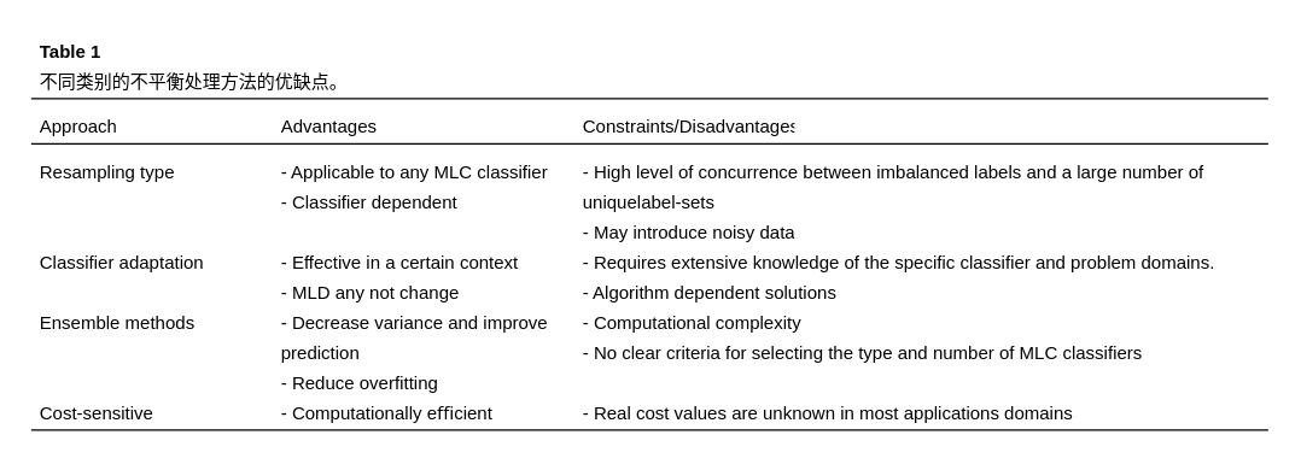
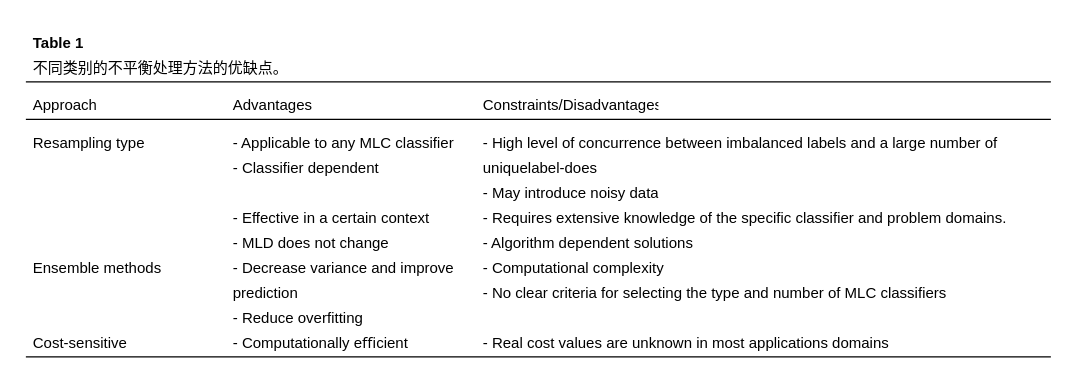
  <mxCell id="0" />
  <mxCell id="1" parent="0" />
  <mxCell id="2" value="" style="line;strokeWidth=1;rotatable=0;dashed=0;labelPosition=right;align=left;verticalAlign=middle;spacingTop=0;spacingLeft=6;points=[];portConstraint=eastwest;gradientColor=#FFFFFF;gradientDirection=north;" vertex="1" parent="1"><mxGeometry y="60" width="820" height="10" as="geometry" x="20" /></mxCell>
  <mxCell id="3" value="Approach" style="text;strokeColor=none;fillColor=none;spacingLeft=4;spacingRight=4;overflow=hidden;rotatable=0;points=[[0,0.5],[1,0.5]];portConstraint=eastwest;fontSize=12;" vertex="1" parent="1"><mxGeometry y="70" width="60" height="30" as="geometry" x="20" /></mxCell>
  <mxCell id="4" value="Advantages" style="text;strokeColor=none;fillColor=none;spacingLeft=4;spacingRight=4;overflow=hidden;rotatable=0;points=[[0,0.5],[1,0.5]];portConstraint=eastwest;fontSize=12;" vertex="1" parent="1"><mxGeometry x="180" y="70" width="80" height="30" as="geometry" /></mxCell>
  <mxCell id="5" value="Constraints/Disadvantages" style="text;strokeColor=none;fillColor=none;spacingLeft=4;spacingRight=4;overflow=hidden;rotatable=0;points=[[0,0.5],[1,0.5]];portConstraint=eastwest;fontSize=12;" vertex="1" parent="1"><mxGeometry x="380" y="70" width="150" height="30" as="geometry" /></mxCell>
  <mxCell id="6" value="" style="line;strokeWidth=1;rotatable=0;dashed=0;labelPosition=right;align=left;verticalAlign=middle;spacingTop=0;spacingLeft=6;points=[];portConstraint=eastwest;gradientColor=#FFFFFF;gradientDirection=north;" vertex="1" parent="1"><mxGeometry y="90" width="820" height="10" as="geometry" x="20" /></mxCell>
  <mxCell id="7" value="Resampling type" style="text;strokeColor=none;fillColor=none;spacingLeft=4;spacingRight=4;overflow=hidden;rotatable=0;points=[[0,0.5],[1,0.5]];portConstraint=eastwest;fontSize=12;" vertex="1" parent="1"><mxGeometry y="100" width="130" height="30" as="geometry" x="20" /></mxCell>
  <mxCell id="8" value="- Applicable to any MLC classiﬁer" style="text;strokeColor=none;fillColor=none;spacingLeft=4;spacingRight=4;overflow=hidden;rotatable=0;points=[[0,0.5],[1,0.5]];portConstraint=eastwest;fontSize=12;" vertex="1" parent="1"><mxGeometry x="180" y="100" width="190" height="30" as="geometry" /></mxCell>
  <mxCell id="9" value="- Classiﬁer dependent" style="text;strokeColor=none;fillColor=none;spacingLeft=4;spacingRight=4;overflow=hidden;rotatable=0;points=[[0,0.5],[1,0.5]];portConstraint=eastwest;fontSize=12;" vertex="1" parent="1"><mxGeometry x="180" y="120" width="140" height="30" as="geometry" /></mxCell>
  <mxCell id="10" value="- High level of concurrence between imbalanced labels and a large number of &#10;&#10;" style="text;strokeColor=none;fillColor=none;spacingLeft=4;spacingRight=4;overflow=hidden;rotatable=0;points=[[0,0.5],[1,0.5]];portConstraint=eastwest;fontSize=12;spacing=2;spacingBottom=0;" vertex="1" parent="1"><mxGeometry x="380" y="100" width="460" height="30" as="geometry" /></mxCell>
- <mxCell id="11" value="uniquelabel-sets" style="text;strokeColor=none;fillColor=none;spacingLeft=4;spacingRight=4;overflow=hidden;rotatable=0;points=[[0,0.5],[1,0.5]];portConstraint=eastwest;fontSize=12;" vertex="1" parent="1"><mxGeometry x="380" y="120" width="180" height="30" as="geometry" /></mxCell>
+ <mxCell id="11" value="uniquelabel-does" style="text;strokeColor=none;fillColor=none;spacingLeft=4;spacingRight=4;overflow=hidden;rotatable=0;points=[[0,0.5],[1,0.5]];portConstraint=eastwest;fontSize=12;" vertex="1" parent="1"><mxGeometry x="380" y="120" width="180" height="30" as="geometry" /></mxCell>
  <mxCell id="12" value="- May introduce noisy data" style="text;strokeColor=none;fillColor=none;spacingLeft=4;spacingRight=4;overflow=hidden;rotatable=0;points=[[0,0.5],[1,0.5]];portConstraint=eastwest;fontSize=12;" vertex="1" parent="1"><mxGeometry x="380" y="140" width="150" height="30" as="geometry" /></mxCell>
- <mxCell id="13" value="Classiﬁer adaptation" style="text;strokeColor=none;fillColor=none;spacingLeft=4;spacingRight=4;overflow=hidden;rotatable=0;points=[[0,0.5],[1,0.5]];portConstraint=eastwest;fontSize=12;" vertex="1" parent="1"><mxGeometry y="160" width="120" height="30" as="geometry" x="20" /></mxCell>
  <mxCell id="14" value="- Effective in a certain context" style="text;strokeColor=none;fillColor=none;spacingLeft=4;spacingRight=4;overflow=hidden;rotatable=0;points=[[0,0.5],[1,0.5]];portConstraint=eastwest;fontSize=12;" vertex="1" parent="1"><mxGeometry x="180" y="160" width="180" height="30" as="geometry" /></mxCell>
- <mxCell id="15" value="- MLD any not change" style="text;strokeColor=none;fillColor=none;spacingLeft=4;spacingRight=4;overflow=hidden;rotatable=0;points=[[0,0.5],[1,0.5]];portConstraint=eastwest;fontSize=12;" vertex="1" parent="1"><mxGeometry x="180" y="180" width="140" height="30" as="geometry" /></mxCell>
+ <mxCell id="15" value="- MLD does not change" style="text;strokeColor=none;fillColor=none;spacingLeft=4;spacingRight=4;overflow=hidden;rotatable=0;points=[[0,0.5],[1,0.5]];portConstraint=eastwest;fontSize=12;" vertex="1" parent="1"><mxGeometry x="180" y="180" width="140" height="30" as="geometry" /></mxCell>
  <mxCell id="16" value="- Requires extensive knowledge of the speciﬁc classiﬁer and problem domains.&#10;&#10;" style="text;strokeColor=none;fillColor=none;spacingLeft=4;spacingRight=4;overflow=hidden;rotatable=0;points=[[0,0.5],[1,0.5]];portConstraint=eastwest;fontSize=12;" vertex="1" parent="1"><mxGeometry x="380" y="160" width="460" height="30" as="geometry" /></mxCell>
  <mxCell id="17" value="- Algorithm dependent solutions" style="text;strokeColor=none;fillColor=none;spacingLeft=4;spacingRight=4;overflow=hidden;rotatable=0;points=[[0,0.5],[1,0.5]];portConstraint=eastwest;fontSize=12;" vertex="1" parent="1"><mxGeometry x="380" y="180" width="200" height="30" as="geometry" /></mxCell>
  <mxCell id="18" value="Ensemble methods" style="text;strokeColor=none;fillColor=none;spacingLeft=4;spacingRight=4;overflow=hidden;rotatable=0;points=[[0,0.5],[1,0.5]];portConstraint=eastwest;fontSize=12;" vertex="1" parent="1"><mxGeometry y="200" width="120" height="30" as="geometry" x="20" /></mxCell>
  <mxCell id="19" value="- Decrease variance and improve" style="text;strokeColor=none;fillColor=none;spacingLeft=4;spacingRight=4;overflow=hidden;rotatable=0;points=[[0,0.5],[1,0.5]];portConstraint=eastwest;fontSize=12;" vertex="1" parent="1"><mxGeometry x="180" y="200" width="190" height="30" as="geometry" /></mxCell>
  <mxCell id="20" value="prediction" style="text;strokeColor=none;fillColor=none;spacingLeft=4;spacingRight=4;overflow=hidden;rotatable=0;points=[[0,0.5],[1,0.5]];portConstraint=eastwest;fontSize=12;" vertex="1" parent="1"><mxGeometry x="180" y="220" width="70" height="30" as="geometry" /></mxCell>
  <mxCell id="21" value="- Computational complexity" style="text;strokeColor=none;fillColor=none;spacingLeft=4;spacingRight=4;overflow=hidden;rotatable=0;points=[[0,0.5],[1,0.5]];portConstraint=eastwest;fontSize=12;" vertex="1" parent="1"><mxGeometry x="380" y="200" width="160" height="30" as="geometry" /></mxCell>
  <mxCell id="22" value="- No clear criteria for selecting the type and number of MLC classiﬁers" style="text;strokeColor=none;fillColor=none;spacingLeft=4;spacingRight=4;overflow=hidden;rotatable=0;points=[[0,0.5],[1,0.5]];portConstraint=eastwest;fontSize=12;" vertex="1" parent="1"><mxGeometry x="380" y="220" width="440" height="30" as="geometry" /></mxCell>
  <mxCell id="23" value="- Reduce overﬁtting" style="text;strokeColor=none;fillColor=none;spacingLeft=4;spacingRight=4;overflow=hidden;rotatable=0;points=[[0,0.5],[1,0.5]];portConstraint=eastwest;fontSize=12;" vertex="1" parent="1"><mxGeometry x="180" y="240" width="120" height="30" as="geometry" /></mxCell>
  <mxCell id="24" value="Cost-sensitive" style="text;strokeColor=none;fillColor=none;spacingLeft=4;spacingRight=4;overflow=hidden;rotatable=0;points=[[0,0.5],[1,0.5]];portConstraint=eastwest;fontSize=12;" vertex="1" parent="1"><mxGeometry y="260" width="100" height="30" as="geometry" x="20" /></mxCell>
  <mxCell id="25" value="- Computationally eﬃcient" style="text;strokeColor=none;fillColor=none;spacingLeft=4;spacingRight=4;overflow=hidden;rotatable=0;points=[[0,0.5],[1,0.5]];portConstraint=eastwest;fontSize=12;" vertex="1" parent="1"><mxGeometry x="180" y="260" width="150" height="30" as="geometry" /></mxCell>
  <mxCell id="26" value="- Real cost values are unknown in most applications domains" style="text;strokeColor=none;fillColor=none;spacingLeft=4;spacingRight=4;overflow=hidden;rotatable=0;points=[[0,0.5],[1,0.5]];portConstraint=eastwest;fontSize=12;" vertex="1" parent="1"><mxGeometry x="380" y="260" width="340" height="30" as="geometry" /></mxCell>
  <mxCell id="27" value="" style="line;strokeWidth=1;rotatable=0;dashed=0;labelPosition=right;align=left;verticalAlign=middle;spacingTop=0;spacingLeft=6;points=[];portConstraint=eastwest;gradientColor=#FFFFFF;gradientDirection=north;" vertex="1" parent="1"><mxGeometry y="280" width="820" height="10" as="geometry" x="20" /></mxCell>
  <mxCell id="28" value="Table 1" style="text;strokeColor=none;fillColor=none;spacingLeft=4;spacingRight=4;overflow=hidden;rotatable=0;points=[[0,0.5],[1,0.5]];portConstraint=eastwest;fontSize=12;fontStyle=1" vertex="1" parent="1"><mxGeometry y="20" width="60" height="30" as="geometry" x="20" /></mxCell>
  <mxCell id="29" value="不同类别的不平衡处理方法的优缺点。&#10;" style="text;strokeColor=none;fillColor=none;spacingLeft=4;spacingRight=4;overflow=hidden;rotatable=0;points=[[0,0.5],[1,0.5]];portConstraint=eastwest;fontSize=12;" vertex="1" parent="1"><mxGeometry y="40" width="450" height="30" as="geometry" x="20" /></mxCell>
